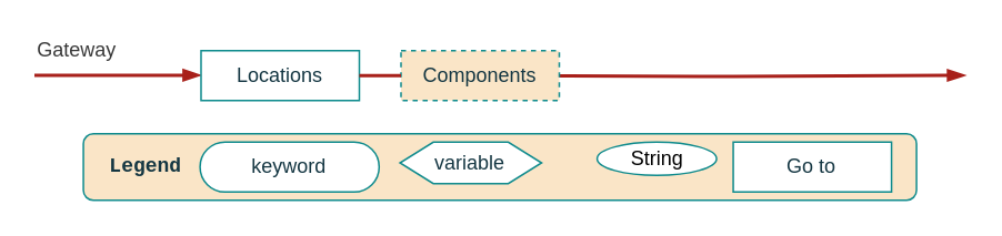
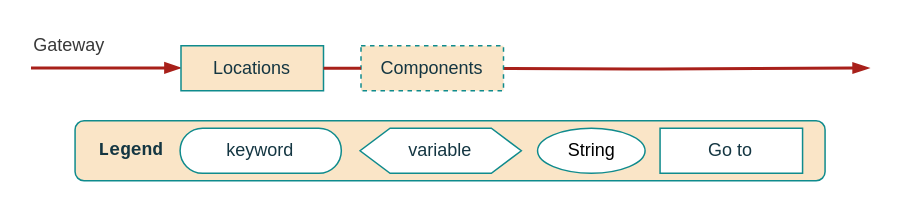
  <mxCell id="0" />
  <mxCell id="1" parent="0" />
  <mxCell id="2" value="" style="group" vertex="1" connectable="0" parent="1"><mxGeometry x="49.385" y="80" width="500" height="40" as="geometry" /></mxCell>
  <mxCell id="3" value="&lt;b&gt;&amp;nbsp; Legend&lt;/b&gt;" style="text;html=1;align=left;verticalAlign=middle;whiteSpace=wrap;rounded=1;fontFamily=Courier New;perimeterSpacing=6;shadow=0;fillColor=#FAE5C7;fontColor=#143642;strokeColor=#0F8B8D;labelBackgroundColor=none;container=0;" parent="2" vertex="1"><mxGeometry width="500" height="40" as="geometry" /></mxCell>
- <mxCell id="4" value="String" style="ellipse;whiteSpace=wrap;html=1;rounded=1;labelBackgroundColor=none;strokeColor=#0F8B8D;fontFamily=Helvetica;fontSize=12;fontColor=default;fillColor=default;container=0;" parent="2" vertex="1"><mxGeometry x="308.33" y="5" width="71.667" height="20" as="geometry" /></mxCell>
- <mxCell id="5" value="variable" style="shape=hexagon;perimeter=hexagonPerimeter2;whiteSpace=wrap;html=1;fixedSize=1;strokeColor=#0F8B8D;fontColor=#143642;fillColor=default;container=0;" parent="2" vertex="1"><mxGeometry x="189.996" y="5" width="85" height="25" as="geometry" /></mxCell>
+ <mxCell id="4" value="String" style="ellipse;whiteSpace=wrap;html=1;rounded=1;labelBackgroundColor=none;strokeColor=#0F8B8D;fontFamily=Helvetica;fontSize=12;fontColor=default;fillColor=default;container=0;" parent="2" vertex="1"><mxGeometry x="308.33" y="5" width="71.667" height="30" as="geometry" /></mxCell>
+ <mxCell id="5" value="variable" style="shape=hexagon;perimeter=hexagonPerimeter2;whiteSpace=wrap;html=1;fixedSize=1;strokeColor=#0F8B8D;fontColor=#143642;fillColor=default;container=0;" parent="2" vertex="1"><mxGeometry x="189.996" y="5" width="107.5" height="30" as="geometry" /></mxCell>
  <mxCell id="6" value="&lt;p&gt;keyword&lt;/p&gt;" style="rounded=1;whiteSpace=wrap;html=1;arcSize=50;fontStyle=0;fillColor=#ffffff;strokeColor=#0F8B8D;labelBackgroundColor=none;fontColor=#143642;container=0;" parent="2" vertex="1"><mxGeometry x="70.001" y="5" width="107.5" height="30" as="geometry" /></mxCell>
  <mxCell id="7" value="Go to" style="rounded=1;whiteSpace=wrap;html=1;strokeColor=#0F8B8D;fontFamily=Helvetica;fontSize=12;fontColor=#143642;fillColor=#ffffff;arcSize=0;fontStyle=0;shadow=0;labelBackgroundColor=none;" vertex="1" parent="2"><mxGeometry x="390" y="5" width="95" height="30" as="geometry" /></mxCell>
  <mxCell id="8" value="" style="group" vertex="1" connectable="0" parent="1"><mxGeometry x="20" y="20" width="558.77" height="40" as="geometry" /></mxCell>
  <mxCell id="9" value="Gateway" style="text;html=1;strokeColor=none;fillColor=none;align=left;verticalAlign=middle;whiteSpace=wrap;rounded=0;fontSize=12;fontFamily=Helvetica;fontColor=#383838;" parent="8" vertex="1"><mxGeometry width="100" height="20" as="geometry" /></mxCell>
  <mxCell id="10" value="" style="endArrow=blockThin;html=1;rounded=1;labelBackgroundColor=none;strokeColor=#A8201A;strokeWidth=2;fontFamily=Helvetica;fontSize=12;fontColor=default;shape=connector;endFill=1;align=left;" parent="8" edge="1"><mxGeometry width="50" height="50" relative="1" as="geometry"><mxPoint y="24.76" as="sourcePoint" /><mxPoint x="100" y="24.76" as="targetPoint" /></mxGeometry></mxCell>
  <mxCell id="11" style="edgeStyle=orthogonalEdgeStyle;shape=connector;rounded=1;orthogonalLoop=1;jettySize=auto;html=1;labelBackgroundColor=none;strokeColor=#A8201A;strokeWidth=2;fontFamily=Helvetica;fontSize=12;fontColor=default;endArrow=blockThin;endFill=1;" parent="8" edge="1"><mxGeometry relative="1" as="geometry"><mxPoint x="558.77" y="24.8" as="targetPoint" /><mxPoint x="260" y="25" as="sourcePoint" /></mxGeometry></mxCell>
- <mxCell id="12" value="Locations" style="rounded=1;whiteSpace=wrap;html=1;strokeColor=#0F8B8D;fontFamily=Helvetica;fontSize=12;fontColor=#143642;fillColor=#ffffff;arcSize=0;fontStyle=0;shadow=0;labelBackgroundColor=none;" vertex="1" parent="8"><mxGeometry x="100" y="10" width="95" height="30" as="geometry" /></mxCell>
+ <mxCell id="12" value="Locations" style="rounded=1;whiteSpace=wrap;html=1;strokeColor=#0F8B8D;fontFamily=Helvetica;fontSize=12;fontColor=#143642;fillColor=#FAE5C7;arcSize=0;fontStyle=0;shadow=0;labelBackgroundColor=none;" vertex="1" parent="8"><mxGeometry x="100" y="10" width="95" height="30" as="geometry" /></mxCell>
  <mxCell id="13" value="Components" style="rounded=1;whiteSpace=wrap;html=1;strokeColor=#0F8B8D;fontFamily=Helvetica;fontSize=12;fontColor=#143642;fillColor=#FAE5C7;arcSize=0;fontStyle=0;shadow=0;labelBackgroundColor=none;dashed=1;" vertex="1" parent="8"><mxGeometry x="220" y="10" width="95" height="30" as="geometry" /></mxCell>
  <mxCell id="14" value="" style="edgeStyle=orthogonalEdgeStyle;shape=connector;rounded=1;orthogonalLoop=1;jettySize=auto;html=1;labelBackgroundColor=none;strokeColor=#A8201A;strokeWidth=2;fontFamily=Helvetica;fontSize=12;fontColor=default;endArrow=none;endFill=0;" edge="1" parent="8" source="12" target="13"><mxGeometry relative="1" as="geometry" /></mxCell>
